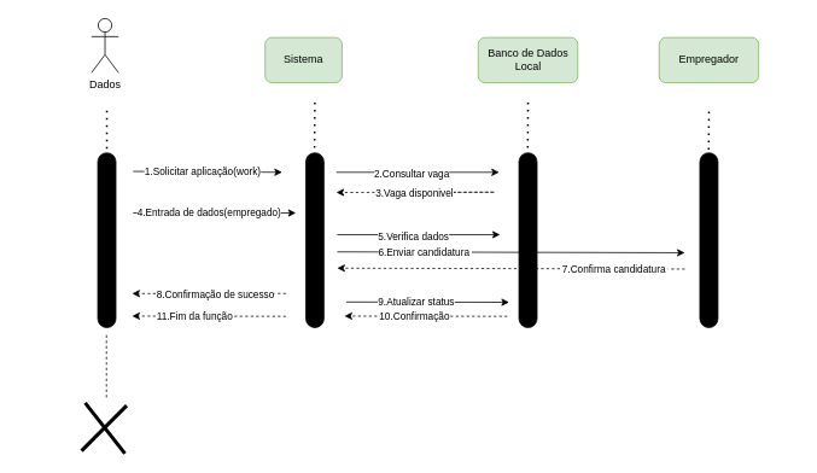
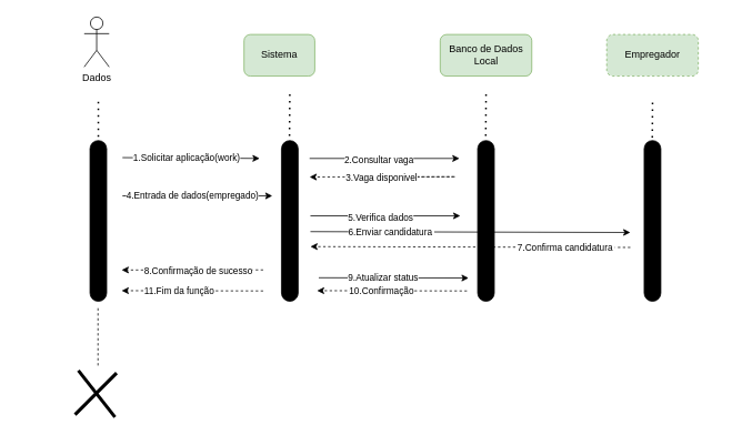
  <mxCell id="0" />
  <mxCell id="1" parent="0" />
  <mxCell id="2" value="" style="rounded=1;whiteSpace=wrap;html=1;rotation=90;fillColor=#000000;arcSize=50;" parent="1" vertex="1"><mxGeometry x="486" y="255.13" width="193.25" height="20" as="geometry" /></mxCell>
  <mxCell id="3" value="Sistema" style="rounded=1;whiteSpace=wrap;html=1;fillColor=#d5e8d4;strokeColor=#82b366;" parent="1" vertex="1"><mxGeometry x="292" y="41" width="85" height="50" as="geometry" /></mxCell>
  <mxCell id="4" value="" style="rounded=1;whiteSpace=wrap;html=1;rotation=90;fillColor=#000000;arcSize=50;" parent="1" vertex="1"><mxGeometry x="250.38" y="255.13" width="193.25" height="20" as="geometry" /></mxCell>
  <mxCell id="5" value="" style="endArrow=none;dashed=1;html=1;dashPattern=1 3;strokeWidth=2;rounded=0;" parent="1" edge="1"><mxGeometry width="50" height="50" relative="1" as="geometry"><mxPoint x="346.5" y="179" as="sourcePoint" /><mxPoint x="347" y="109" as="targetPoint" /></mxGeometry></mxCell>
  <mxCell id="6" value="Dados" style="shape=umlActor;verticalLabelPosition=bottom;verticalAlign=top;html=1;outlineConnect=0;" parent="1" vertex="1"><mxGeometry x="100.01" y="20" width="30" height="60" as="geometry" /></mxCell>
  <mxCell id="7" value="" style="rounded=1;whiteSpace=wrap;html=1;rotation=90;fillColor=#000000;arcSize=50;" parent="1" vertex="1"><mxGeometry x="20.38" y="255.13" width="193.25" height="20" as="geometry" /></mxCell>
  <mxCell id="8" value="" style="endArrow=none;dashed=1;html=1;dashPattern=1 3;strokeWidth=2;rounded=0;" parent="1" edge="1"><mxGeometry width="50" height="50" relative="1" as="geometry"><mxPoint x="117" y="172" as="sourcePoint" /><mxPoint x="117" y="122" as="targetPoint" /></mxGeometry></mxCell>
  <mxCell id="9" value="" style="endArrow=none;dashed=1;html=1;rounded=0;" parent="1" edge="1"><mxGeometry width="50" height="50" relative="1" as="geometry"><mxPoint x="116.58" y="439" as="sourcePoint" /><mxPoint x="116.58" y="369" as="targetPoint" /></mxGeometry></mxCell>
  <mxCell id="10" value="" style="endArrow=none;html=1;rounded=0;strokeWidth=4;" parent="1" edge="1"><mxGeometry width="50" height="50" relative="1" as="geometry"><mxPoint x="89" y="498" as="sourcePoint" /><mxPoint x="139" y="448" as="targetPoint" /></mxGeometry></mxCell>
  <mxCell id="11" value="" style="endArrow=none;html=1;rounded=0;strokeWidth=4;" parent="1" edge="1"><mxGeometry width="50" height="50" relative="1" as="geometry"><mxPoint x="93" y="445" as="sourcePoint" /><mxPoint x="137" y="501" as="targetPoint" /></mxGeometry></mxCell>
  <mxCell id="12" value="&lt;div&gt;&lt;br&gt;&lt;/div&gt;&lt;div&gt;&lt;br&gt;&lt;/div&gt;&lt;div&gt;&lt;br&gt;&lt;/div&gt;" style="endArrow=classic;html=1;rounded=0;dashed=1;" parent="1" edge="1"><mxGeometry width="50" height="50" relative="1" as="geometry"><mxPoint x="315" y="324" as="sourcePoint" /><mxPoint x="145" y="324.12" as="targetPoint" /></mxGeometry></mxCell>
  <mxCell id="13" value="8.Confirmação de sucesso" style="edgeLabel;html=1;align=center;verticalAlign=middle;resizable=0;points=[];" parent="12" vertex="1" connectable="0"><mxGeometry x="-0.221" y="-1" relative="1" as="geometry"><mxPoint x="-12" y="1" as="offset" /></mxGeometry></mxCell>
  <mxCell id="14" value="" style="endArrow=classic;html=1;rounded=0;" parent="1" edge="1"><mxGeometry width="50" height="50" relative="1" as="geometry"><mxPoint x="146" y="189" as="sourcePoint" /><mxPoint x="310.75" y="190" as="targetPoint" /></mxGeometry></mxCell>
  <mxCell id="15" value="1.Solicitar aplicação(work)" style="edgeLabel;html=1;align=center;verticalAlign=middle;resizable=0;points=[];" parent="14" vertex="1" connectable="0"><mxGeometry x="-0.076" y="-2" relative="1" as="geometry"><mxPoint x="1" y="-2" as="offset" /></mxGeometry></mxCell>
  <mxCell id="16" value="" style="endArrow=classic;html=1;rounded=0;" parent="1" edge="1"><mxGeometry width="50" height="50" relative="1" as="geometry"><mxPoint x="146" y="235" as="sourcePoint" /><mxPoint x="326" y="235" as="targetPoint" /></mxGeometry></mxCell>
  <mxCell id="17" value="4.Entrada de dados(empregado)" style="edgeLabel;html=1;align=center;verticalAlign=middle;resizable=0;points=[];" parent="16" vertex="1" connectable="0"><mxGeometry x="-0.076" y="-2" relative="1" as="geometry"><mxPoint y="-3" as="offset" /></mxGeometry></mxCell>
  <mxCell id="18" value="" style="endArrow=none;dashed=1;html=1;dashPattern=1 3;strokeWidth=2;rounded=0;" parent="1" edge="1"><mxGeometry width="50" height="50" relative="1" as="geometry"><mxPoint x="582.21" y="179" as="sourcePoint" /><mxPoint x="582.71" y="109" as="targetPoint" /></mxGeometry></mxCell>
  <mxCell id="19" value="" style="endArrow=classic;html=1;rounded=0;" parent="1" edge="1"><mxGeometry width="50" height="50" relative="1" as="geometry"><mxPoint x="370.76" y="190" as="sourcePoint" /><mxPoint x="550.76" y="190" as="targetPoint" /></mxGeometry></mxCell>
  <mxCell id="20" value="2.Consultar vaga" style="edgeLabel;html=1;align=center;verticalAlign=middle;resizable=0;points=[];" parent="19" vertex="1" connectable="0"><mxGeometry x="-0.477" y="-1" relative="1" as="geometry"><mxPoint x="36" as="offset" /></mxGeometry></mxCell>
  <mxCell id="21" value="" style="endArrow=classic;html=1;rounded=0;dashed=1;" parent="1" edge="1"><mxGeometry width="50" height="50" relative="1" as="geometry"><mxPoint x="450.76" y="212.33" as="sourcePoint" /><mxPoint x="370.76" y="212.33" as="targetPoint" /><Array as="points"><mxPoint x="546" y="212" /></Array></mxGeometry></mxCell>
  <mxCell id="22" value="3.Vaga disponivel" style="edgeLabel;html=1;align=center;verticalAlign=middle;resizable=0;points=[];" parent="21" vertex="1" connectable="0"><mxGeometry x="0.063" y="3" relative="1" as="geometry"><mxPoint x="-41" y="-3" as="offset" /></mxGeometry></mxCell>
  <mxCell id="23" value="Banco de Dados&lt;br&gt;Local" style="rounded=1;whiteSpace=wrap;html=1;fillColor=#d5e8d4;strokeColor=#82b366;" parent="1" vertex="1"><mxGeometry x="527.63" y="41" width="110" height="50" as="geometry" /></mxCell>
  <mxCell id="24" value="" style="endArrow=classic;html=1;rounded=0;" parent="1" edge="1"><mxGeometry width="50" height="50" relative="1" as="geometry"><mxPoint x="371.76" y="259" as="sourcePoint" /><mxPoint x="551.76" y="259" as="targetPoint" /></mxGeometry></mxCell>
  <mxCell id="25" value="5.Verifica dados" style="edgeLabel;html=1;align=center;verticalAlign=middle;resizable=0;points=[];" parent="24" vertex="1" connectable="0"><mxGeometry x="-0.477" y="-1" relative="1" as="geometry"><mxPoint x="37" as="offset" /></mxGeometry></mxCell>
  <mxCell id="26" value="" style="endArrow=classic;html=1;rounded=0;" parent="1" edge="1"><mxGeometry width="50" height="50" relative="1" as="geometry"><mxPoint x="381.76" y="333.46" as="sourcePoint" /><mxPoint x="561.76" y="333.76" as="targetPoint" /></mxGeometry></mxCell>
  <mxCell id="27" value="9.Atualizar status" style="edgeLabel;html=1;align=center;verticalAlign=middle;resizable=0;points=[];" parent="26" vertex="1" connectable="0"><mxGeometry x="-0.19" relative="1" as="geometry"><mxPoint x="4" as="offset" /></mxGeometry></mxCell>
  <mxCell id="28" value="" style="endArrow=classic;html=1;rounded=0;" parent="1" edge="1"><mxGeometry width="50" height="50" relative="1" as="geometry"><mxPoint x="371.76" y="278" as="sourcePoint" /><mxPoint x="756" y="279" as="targetPoint" /></mxGeometry></mxCell>
  <mxCell id="29" value="6.Enviar candidatura&amp;nbsp;" style="edgeLabel;html=1;align=center;verticalAlign=middle;resizable=0;points=[];" parent="28" vertex="1" connectable="0"><mxGeometry x="-0.19" relative="1" as="geometry"><mxPoint x="-59" as="offset" /></mxGeometry></mxCell>
  <mxCell id="30" value="" style="rounded=1;whiteSpace=wrap;html=1;rotation=90;fillColor=#000000;arcSize=50;" parent="1" vertex="1"><mxGeometry x="686" y="255.13" width="193.25" height="20" as="geometry" /></mxCell>
  <mxCell id="31" value="" style="endArrow=none;dashed=1;html=1;dashPattern=1 3;strokeWidth=2;rounded=0;" parent="1" edge="1"><mxGeometry width="50" height="50" relative="1" as="geometry"><mxPoint x="782.21" y="189" as="sourcePoint" /><mxPoint x="782.71" y="119" as="targetPoint" /></mxGeometry></mxCell>
- <mxCell id="32" value="Empregador" style="rounded=1;whiteSpace=wrap;html=1;fillColor=#d5e8d4;strokeColor=#82b366;" parent="1" vertex="1"><mxGeometry x="727.62" y="41" width="110" height="50" as="geometry" /></mxCell>
+ <mxCell id="32" value="Empregador" style="rounded=1;whiteSpace=wrap;html=1;fillColor=#d5e8d4;strokeColor=#82b366;dashed=1;" parent="1" vertex="1"><mxGeometry x="727.62" y="41" width="110" height="50" as="geometry" /></mxCell>
  <mxCell id="33" value="" style="endArrow=classic;html=1;rounded=0;dashed=1;" parent="1" edge="1"><mxGeometry width="50" height="50" relative="1" as="geometry"><mxPoint x="756" y="297" as="sourcePoint" /><mxPoint x="371.76" y="296" as="targetPoint" /></mxGeometry></mxCell>
  <mxCell id="34" value="7.Confirma candidatura&amp;nbsp;" style="edgeLabel;html=1;align=center;verticalAlign=middle;resizable=0;points=[];" parent="33" vertex="1" connectable="0"><mxGeometry x="-0.19" relative="1" as="geometry"><mxPoint x="78" as="offset" /></mxGeometry></mxCell>
  <mxCell id="35" value="" style="endArrow=classic;html=1;rounded=0;dashed=1;" parent="1" edge="1"><mxGeometry width="50" height="50" relative="1" as="geometry"><mxPoint x="559.76" y="349.3" as="sourcePoint" /><mxPoint x="379.76" y="349" as="targetPoint" /></mxGeometry></mxCell>
  <mxCell id="36" value="10.Confirmação" style="edgeLabel;html=1;align=center;verticalAlign=middle;resizable=0;points=[];" parent="35" vertex="1" connectable="0"><mxGeometry x="-0.19" relative="1" as="geometry"><mxPoint x="-30" as="offset" /></mxGeometry></mxCell>
  <mxCell id="37" value="" style="endArrow=classic;html=1;rounded=0;dashed=1;" parent="1" edge="1"><mxGeometry width="50" height="50" relative="1" as="geometry"><mxPoint x="315" y="349.3" as="sourcePoint" /><mxPoint x="145" y="349" as="targetPoint" /></mxGeometry></mxCell>
  <mxCell id="38" value="11.Fim da função" style="edgeLabel;html=1;align=center;verticalAlign=middle;resizable=0;points=[];" parent="37" vertex="1" connectable="0"><mxGeometry x="-0.19" relative="1" as="geometry"><mxPoint x="-33" as="offset" /></mxGeometry></mxCell>
